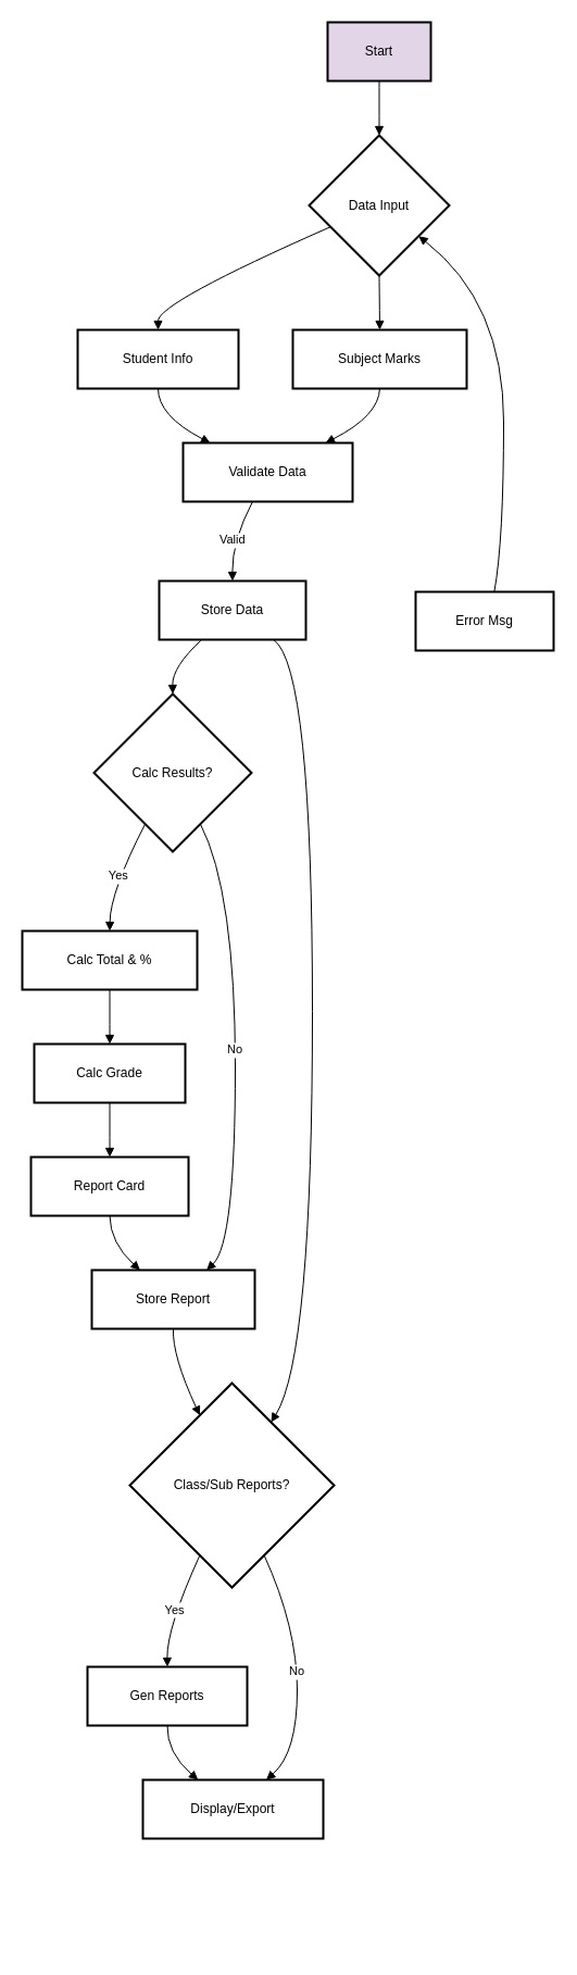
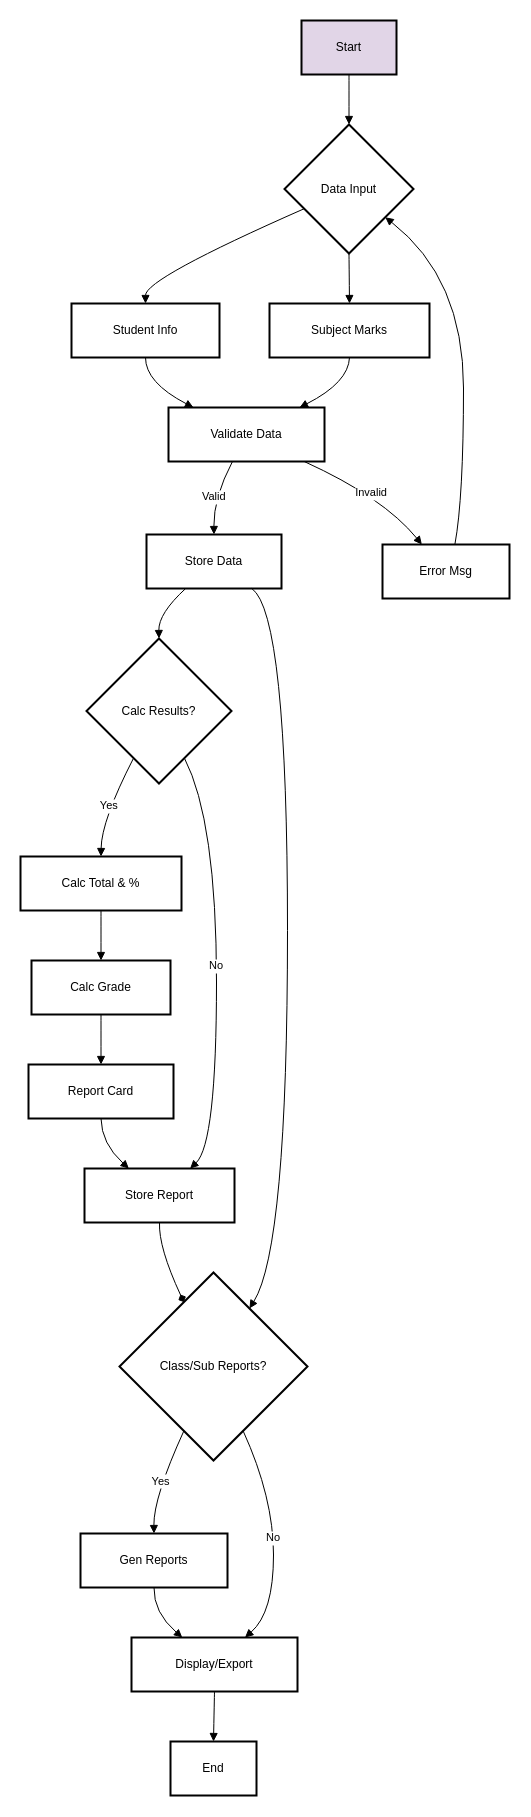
  <mxCell id="0" />
  <mxCell id="1" parent="0" />
  <mxCell id="2" value="Start" style="whiteSpace=wrap;strokeWidth=2;fillColor=#e1d5e7;" parent="1" vertex="1"><mxGeometry x="301" y="20" width="95" height="54" as="geometry" /></mxCell>
  <mxCell id="3" value="Data Input" style="rhombus;strokeWidth=2;whiteSpace=wrap;" parent="1" vertex="1"><mxGeometry x="284" y="124" width="129" height="129" as="geometry" /></mxCell>
  <mxCell id="4" value="Student Info" style="whiteSpace=wrap;strokeWidth=2;" parent="1" vertex="1"><mxGeometry x="71" y="303" width="148" height="54" as="geometry" /></mxCell>
  <mxCell id="5" value="Subject Marks" style="whiteSpace=wrap;strokeWidth=2;" parent="1" vertex="1"><mxGeometry x="269" y="303" width="160" height="54" as="geometry" /></mxCell>
  <mxCell id="6" value="Validate Data" style="whiteSpace=wrap;strokeWidth=2;" parent="1" vertex="1"><mxGeometry x="168" y="407" width="156" height="54" as="geometry" /></mxCell>
  <mxCell id="7" value="Store Data" style="whiteSpace=wrap;strokeWidth=2;" parent="1" vertex="1"><mxGeometry x="146" y="534" width="135" height="54" as="geometry" /></mxCell>
  <mxCell id="8" value="Error Msg" style="whiteSpace=wrap;strokeWidth=2;" parent="1" vertex="1"><mxGeometry x="382" y="544" width="127" height="54" as="geometry" /></mxCell>
  <mxCell id="9" value="Calc Results?" style="rhombus;strokeWidth=2;whiteSpace=wrap;" parent="1" vertex="1"><mxGeometry x="86" y="638" width="145" height="145" as="geometry" /></mxCell>
  <mxCell id="10" value="Calc Total &amp; %" style="whiteSpace=wrap;strokeWidth=2;" parent="1" vertex="1"><mxGeometry x="20" y="856" width="161" height="54" as="geometry" /></mxCell>
  <mxCell id="11" value="Calc Grade" style="whiteSpace=wrap;strokeWidth=2;" parent="1" vertex="1"><mxGeometry x="31" y="960" width="139" height="54" as="geometry" /></mxCell>
  <mxCell id="12" value="Report Card" style="whiteSpace=wrap;strokeWidth=2;" parent="1" vertex="1"><mxGeometry x="28" y="1064" width="145" height="54" as="geometry" /></mxCell>
  <mxCell id="13" value="Store Report" style="whiteSpace=wrap;strokeWidth=2;" parent="1" vertex="1"><mxGeometry x="84" y="1168" width="150" height="54" as="geometry" /></mxCell>
  <mxCell id="14" value="Class/Sub Reports?" style="rhombus;strokeWidth=2;whiteSpace=wrap;" parent="1" vertex="1"><mxGeometry x="119" y="1272" width="188" height="188" as="geometry" /></mxCell>
  <mxCell id="15" value="Gen Reports" style="whiteSpace=wrap;strokeWidth=2;" parent="1" vertex="1"><mxGeometry x="80" y="1533" width="147" height="54" as="geometry" /></mxCell>
  <mxCell id="16" value="Display/Export" style="whiteSpace=wrap;strokeWidth=2;" parent="1" vertex="1"><mxGeometry x="131" y="1637" width="166" height="54" as="geometry" /></mxCell>
+ <mxCell id="17" value="End" style="whiteSpace=wrap;strokeWidth=2;" parent="1" vertex="1"><mxGeometry x="170" y="1741" width="86" height="54" as="geometry" /></mxCell>
  <mxCell id="18" value="" style="curved=1;startArrow=none;endArrow=block;exitX=0.5;exitY=1;entryX=0.5;entryY=0;rounded=0;" parent="1" source="2" target="3" edge="1"><mxGeometry relative="1" as="geometry"><Array as="points" /></mxGeometry></mxCell>
  <mxCell id="19" value="" style="curved=1;startArrow=none;endArrow=block;exitX=0;exitY=0.72;entryX=0.5;entryY=0;rounded=0;" parent="1" source="3" target="4" edge="1"><mxGeometry relative="1" as="geometry"><Array as="points"><mxPoint x="145" y="278" /></Array></mxGeometry></mxCell>
  <mxCell id="20" value="" style="curved=1;startArrow=none;endArrow=block;exitX=0.5;exitY=1;entryX=0.5;entryY=0;rounded=0;" parent="1" source="3" target="5" edge="1"><mxGeometry relative="1" as="geometry"><Array as="points" /></mxGeometry></mxCell>
  <mxCell id="21" value="" style="curved=1;startArrow=none;endArrow=block;exitX=0.5;exitY=1;entryX=0.16;entryY=0;rounded=0;" parent="1" source="4" target="6" edge="1"><mxGeometry relative="1" as="geometry"><Array as="points"><mxPoint x="145" y="382" /></Array></mxGeometry></mxCell>
  <mxCell id="22" value="" style="curved=1;startArrow=none;endArrow=block;exitX=0.5;exitY=1;entryX=0.84;entryY=0;rounded=0;" parent="1" source="5" target="6" edge="1"><mxGeometry relative="1" as="geometry"><Array as="points"><mxPoint x="348" y="382" /></Array></mxGeometry></mxCell>
  <mxCell id="23" value="Valid" style="curved=1;startArrow=none;endArrow=block;exitX=0.41;exitY=1;entryX=0.5;entryY=0;rounded=0;" parent="1" source="6" target="7" edge="1"><mxGeometry relative="1" as="geometry"><Array as="points"><mxPoint x="213" y="497" /></Array></mxGeometry></mxCell>
+ <mxCell id="24" value="Invalid" style="curved=1;startArrow=none;endArrow=block;exitX=0.87;exitY=1;entryX=0.31;entryY=0;rounded=0;" parent="1" source="6" target="8" edge="1"><mxGeometry relative="1" as="geometry"><Array as="points"><mxPoint x="383" y="497" /></Array></mxGeometry></mxCell>
  <mxCell id="25" value="" style="curved=1;startArrow=none;endArrow=block;exitX=0.57;exitY=0;entryX=1;entryY=0.89;rounded=0;" parent="1" source="8" target="3" edge="1"><mxGeometry relative="1" as="geometry"><Array as="points"><mxPoint x="463" y="497" /><mxPoint x="463" y="278" /></Array></mxGeometry></mxCell>
  <mxCell id="26" value="" style="curved=1;startArrow=none;endArrow=block;exitX=0.29;exitY=1;entryX=0.5;entryY=0;rounded=0;" parent="1" source="7" target="9" edge="1"><mxGeometry relative="1" as="geometry"><Array as="points"><mxPoint x="158" y="613" /></Array></mxGeometry></mxCell>
  <mxCell id="27" value="Yes" style="curved=1;startArrow=none;endArrow=block;exitX=0.23;exitY=1;entryX=0.5;entryY=0.01;rounded=0;" parent="1" source="9" target="10" edge="1"><mxGeometry relative="1" as="geometry"><Array as="points"><mxPoint x="101" y="820" /></Array></mxGeometry></mxCell>
  <mxCell id="28" value="" style="curved=1;startArrow=none;endArrow=block;exitX=0.5;exitY=1.01;entryX=0.5;entryY=0.01;rounded=0;" parent="1" source="10" target="11" edge="1"><mxGeometry relative="1" as="geometry"><Array as="points" /></mxGeometry></mxCell>
  <mxCell id="29" value="" style="curved=1;startArrow=none;endArrow=block;exitX=0.5;exitY=1.01;entryX=0.5;entryY=0.01;rounded=0;" parent="1" source="11" target="12" edge="1"><mxGeometry relative="1" as="geometry"><Array as="points" /></mxGeometry></mxCell>
  <mxCell id="30" value="" style="curved=1;startArrow=none;endArrow=block;exitX=0.5;exitY=1.01;entryX=0.3;entryY=0.01;rounded=0;" parent="1" source="12" target="13" edge="1"><mxGeometry relative="1" as="geometry"><Array as="points"><mxPoint x="101" y="1143" /></Array></mxGeometry></mxCell>
  <mxCell id="31" value="No" style="curved=1;startArrow=none;endArrow=block;exitX=0.77;exitY=1;entryX=0.7;entryY=0.01;rounded=0;" parent="1" source="9" target="13" edge="1"><mxGeometry relative="1" as="geometry"><Array as="points"><mxPoint x="216" y="820" /><mxPoint x="216" y="1143" /></Array></mxGeometry></mxCell>
- <mxCell id="32" value="" style="curved=1;startArrow=none;endArrow=block;exitX=0.5;exitY=1.01;entryX=0.27;entryY=0;rounded=0;" parent="1" source="13" target="14" edge="1"><mxGeometry relative="1" as="geometry"><Array as="points"><mxPoint x="158" y="1247" /></Array></mxGeometry></mxCell>
+ <mxCell id="32" value="" style="curved=1;startArrow=none;endArrow=diamond;exitX=0.5;exitY=1.01;entryX=0.27;entryY=0;rounded=0;" parent="1" source="13" target="14" edge="1"><mxGeometry relative="1" as="geometry"><Array as="points"><mxPoint x="158" y="1247" /></Array></mxGeometry></mxCell>
  <mxCell id="33" value="Yes" style="curved=1;startArrow=none;endArrow=block;exitX=0.27;exitY=1;entryX=0.5;entryY=0.01;rounded=0;" parent="1" source="14" target="15" edge="1"><mxGeometry relative="1" as="geometry"><Array as="points"><mxPoint x="153" y="1497" /></Array></mxGeometry></mxCell>
  <mxCell id="34" value="" style="curved=1;startArrow=none;endArrow=block;exitX=0.5;exitY=1.01;entryX=0.31;entryY=0.01;rounded=0;" parent="1" source="15" target="16" edge="1"><mxGeometry relative="1" as="geometry"><Array as="points"><mxPoint x="153" y="1612" /></Array></mxGeometry></mxCell>
  <mxCell id="35" value="No" style="curved=1;startArrow=none;endArrow=block;exitX=0.73;exitY=1;entryX=0.68;entryY=0.01;rounded=0;" parent="1" source="14" target="16" edge="1"><mxGeometry relative="1" as="geometry"><Array as="points"><mxPoint x="273" y="1497" /><mxPoint x="273" y="1612" /></Array></mxGeometry></mxCell>
+ <mxCell id="36" value="" style="curved=1;startArrow=none;endArrow=block;exitX=0.5;exitY=1.01;entryX=0.5;entryY=0.01;rounded=0;" parent="1" source="16" target="17" edge="1"><mxGeometry relative="1" as="geometry"><Array as="points" /></mxGeometry></mxCell>
  <mxCell id="37" value="" style="curved=1;startArrow=none;endArrow=block;exitX=0.78;exitY=1;entryX=0.81;entryY=0;rounded=0;" parent="1" source="7" target="14" edge="1"><mxGeometry relative="1" as="geometry"><Array as="points"><mxPoint x="287" y="613" /><mxPoint x="287" y="1247" /></Array></mxGeometry></mxCell>
